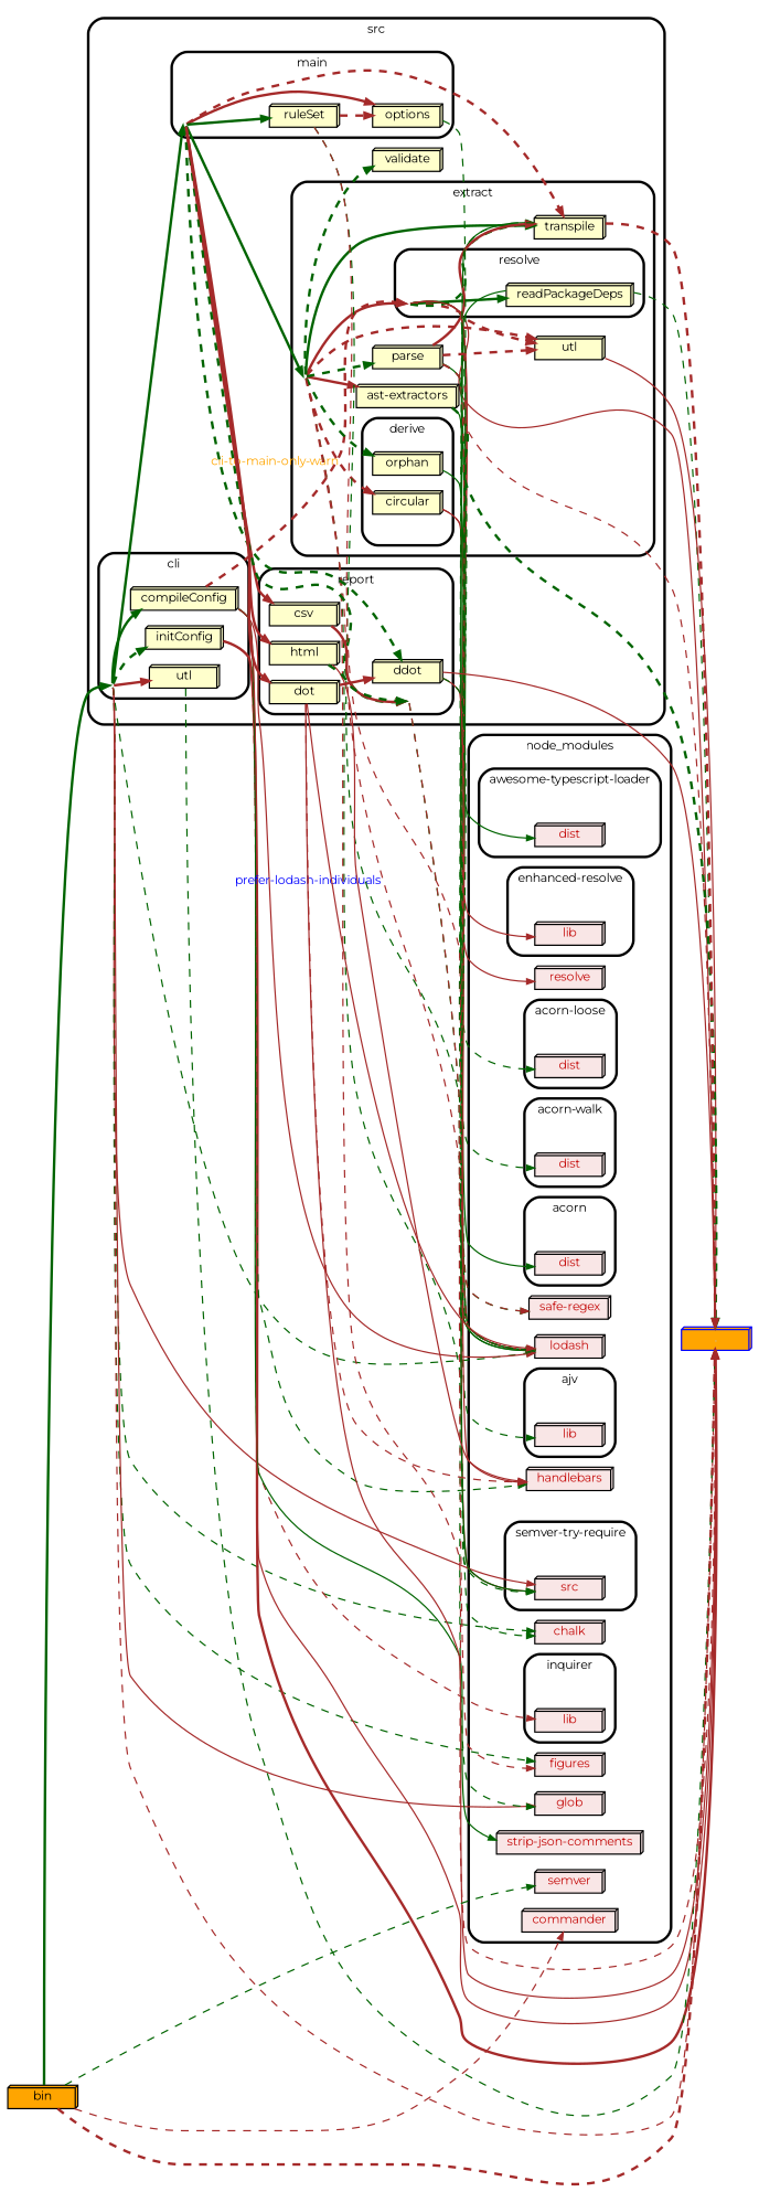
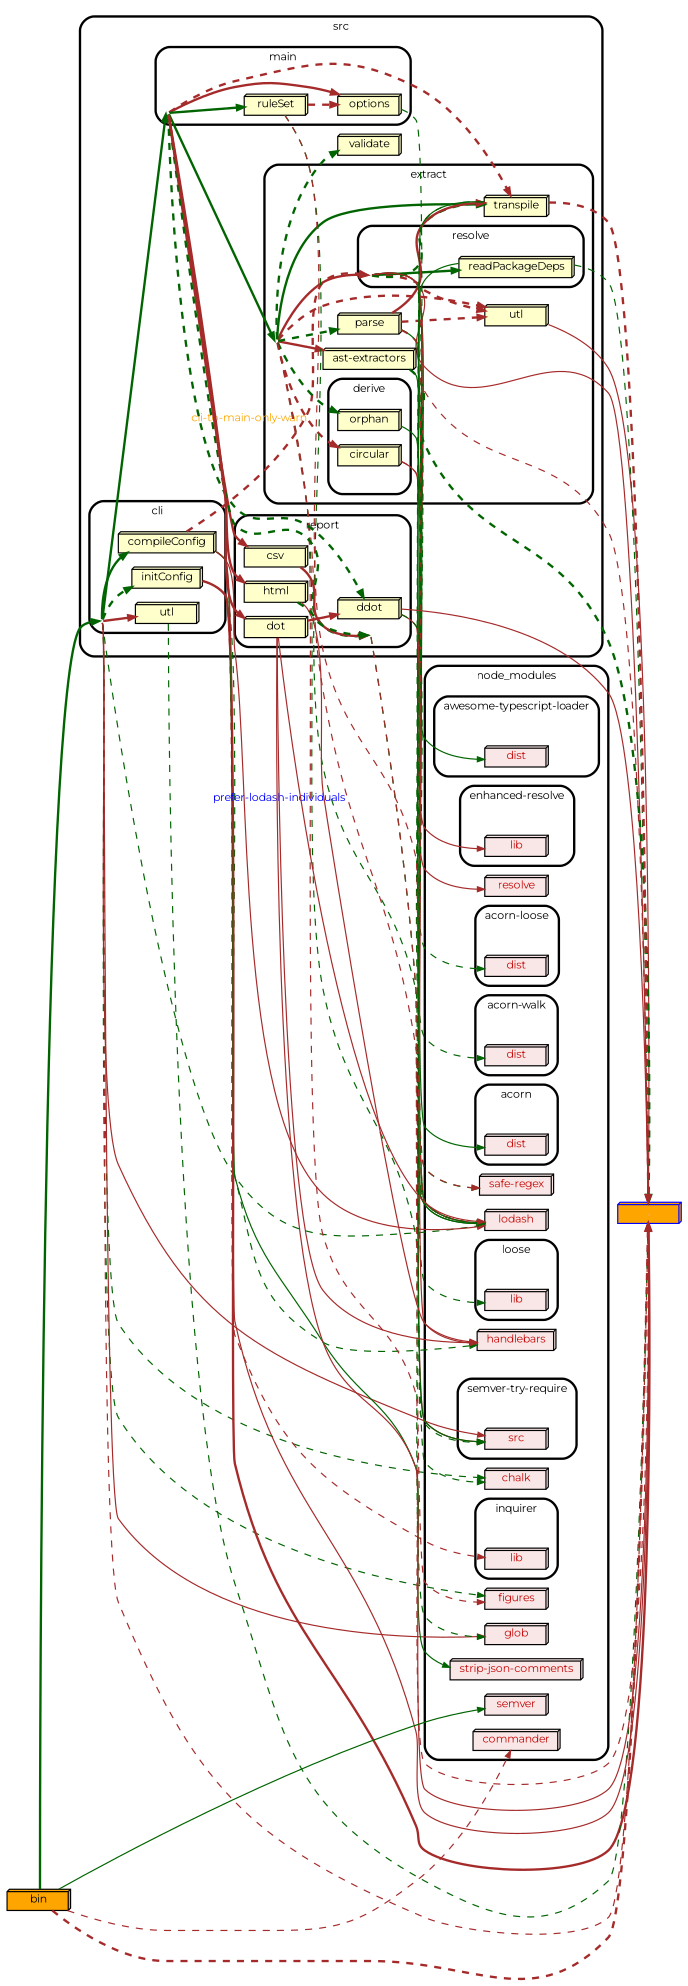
  strict digraph {
    compound=true
    fillcolor="#ffffff"
    fontname=Montserrat
    fontsize=9
    nodesep=0.16
    rankdir=LR
    ranksep=0.18
    splines=true
    style="rounded,bold,filled"
    node [color=black fillcolor="#ffffcc" fontcolor=black fontname=Montserrat fontsize=9 shape=box3d style="rounded, filled"]
    edge [arrowhead=normal arrowsize=0.6 color=brown fontname=Montserrat fontsize=9 penwidth=1.0 style=dashed]
    "node_modules/acorn-loose" [height=0.2 shape=point style=invis width=0.05]
    n2 [fillcolor="#c40b0a1a" fontcolor="#c40b0a" height=0.2 label=<dist>]
    "node_modules/acorn-walk" [height=0.2 shape=point style=invis width=0.05]
    n4 [fillcolor="#c40b0a1a" fontcolor="#c40b0a" height=0.2 label=<dist>]
    "node_modules/acorn" [height=0.2 shape=point style=invis width=0.05]
    n6 [fillcolor="#c40b0a1a" fontcolor="#c40b0a" height=0.2 label=<dist>]
    "node_modules/ajv" [height=0.2 shape=point style=invis width=0.05]
    n8 [fillcolor="#c40b0a1a" fontcolor="#c40b0a" height=0.2 label=<lib>]
    "node_modules/awesome-typescript-loader" [height=0.2 shape=point style=invis width=0.05]
    n10 [fillcolor="#c40b0a1a" fontcolor="#c40b0a" height=0.2 label=<dist>]
    "node_modules/enhanced-resolve" [height=0.2 shape=point style=invis width=0.05]
    n12 [fillcolor="#c40b0a1a" fontcolor="#c40b0a" height=0.2 label=<lib>]
    "node_modules/inquirer" [height=0.2 shape=point style=invis width=0.05]
    n14 [fillcolor="#c40b0a1a" fontcolor="#c40b0a" height=0.2 label=<lib>]
    "node_modules/semver-try-require" [height=0.2 shape=point style=invis width=0.05]
    n16 [fillcolor="#c40b0a1a" fontcolor="#c40b0a" height=0.2 label=<src>]
    n17 [fillcolor="#c40b0a1a" fontcolor="#c40b0a" height=0.2 label=<commander>]
    n18 [fillcolor="#c40b0a1a" fontcolor="#c40b0a" height=0.2 label=<semver>]
    node_modules [height=0.2 shape=point style=invis width=0.05]
    n20 [fillcolor="#c40b0a1a" fontcolor="#c40b0a" height=0.2 label=<chalk>]
    n21 [fillcolor="#c40b0a1a" fontcolor="#c40b0a" height=0.2 label=<figures>]
    n22 [fillcolor="#c40b0a1a" fontcolor="#c40b0a" height=0.2 label=<glob>]
    n23 [fillcolor="#c40b0a1a" fontcolor="#c40b0a" height=0.2 label=<handlebars>]
    n24 [fillcolor="#c40b0a1a" fontcolor="#c40b0a" height=0.2 label=<lodash>]
    n25 [fillcolor="#c40b0a1a" fontcolor="#c40b0a" height=0.2 label=<resolve>]
    n26 [fillcolor="#c40b0a1a" fontcolor="#c40b0a" height=0.2 label=<safe-regex>]
    n27 [fillcolor="#c40b0a1a" fontcolor="#c40b0a" height=0.2 label=<strip-json-comments>]
    n28 [height=0.2 label=<cli> shape=point style=invis width=0.05]
    n29 [height=0.2 label=<initConfig>]
    n30 [height=0.2 label=<utl>]
    n31 [height=0.2 label=<compileConfig>]
    n32 [height=0.2 label=<circular>]
    n33 [height=0.2 label=<orphan>]
    "src/extract/derive" [height=0.2 shape=point style=invis width=0.05]
    n35 [height=0.2 label=<resolve> shape=point style=invis width=0.05]
    n36 [height=0.2 label=<readPackageDeps>]
    n37 [height=0.2 label=<extract> shape=point style=invis width=0.05]
    n38 [height=0.2 label=<utl>]
    n39 [height=0.2 label=<ast-extractors>]
    n40 [height=0.2 label=<parse>]
    n41 [height=0.2 label=<transpile>]
    n42 [height=0.2 label=<main> shape=point style=invis width=0.05]
    n43 [height=0.2 label=<options>]
    n44 [height=0.2 label=<ruleSet>]
    n45 [height=0.2 label=<csv>]
    n46 [height=0.2 label=<ddot>]
    n47 [height=0.2 label=<dot>]
    n48 [height=0.2 label=<report> shape=point style=invis width=0.05]
    n49 [height=0.2 label=<html>]
    src [height=0.2 shape=point style=invis width=0.05]
    n51 [height=0.2 label=<validate>]
    n52 [color=blue fillcolor=orange fontcolor=grey height=0.2 label="." style="rounded, filled,filled"]
    n53 [fillcolor=orange height=0.2 label=bin style="rounded, filled,filled"]
    subgraph cluster_1 {
      label=node_modules
      n17
      n18
      node_modules
      n20
      n21
      n22
      n23
      n24
      n25
      n26
      n27
      subgraph cluster_2 {
        label="acorn-loose"
        "node_modules/acorn-loose"
        n2
      }
      subgraph cluster_3 {
        label="acorn-walk"
        "node_modules/acorn-walk"
        n4
      }
      subgraph cluster_4 {
        label=acorn
        "node_modules/acorn"
        n6
      }
      subgraph cluster_5 {
-       label=ajv
+       label=loose
        "node_modules/ajv"
        n8
      }
      subgraph cluster_6 {
        label="awesome-typescript-loader"
        "node_modules/awesome-typescript-loader"
        n10
      }
      subgraph cluster_7 {
        label="enhanced-resolve"
        "node_modules/enhanced-resolve"
        n12
      }
      subgraph cluster_8 {
        label=inquirer
        "node_modules/inquirer"
        n14
      }
      subgraph cluster_9 {
        label="semver-try-require"
        "node_modules/semver-try-require"
        n16
      }
    }
    subgraph cluster_10 {
      label=src
      src
      n51
      subgraph cluster_11 {
        label=cli
        n28
        n29
        n30
        n31
      }
      subgraph cluster_12 {
        label=extract
        n37
        n38
        n39
        n40
        n41
        subgraph cluster_13 {
          label=derive
          n32
          n33
          "src/extract/derive"
        }
        subgraph cluster_14 {
          label=resolve
          n35
          n36
        }
      }
      subgraph cluster_15 {
        label=main
        n42
        n43
        n44
      }
      subgraph cluster_16 {
        label=report
        n45
        n46
        n47
        n48
        n49
      }
    }
    n28 -> n16 [style=bold]
    n28 -> n20 [color=darkgreen]
    n28 -> n21 [color=darkgreen]
    n28 -> n22 [style=bold]
    n28 -> n24 [color=darkgreen]
    n28 -> n29 [color=darkgreen penwidth=2.0]
    n28 -> n30 [penwidth=2.0 style=bold]
    n28 -> n31 [color=darkgreen penwidth=2.0 style=bold]
    n28 -> n42 [color=darkgreen penwidth=2.0 style=bold]
    n28 -> n52
    n29 -> n14
-   n31 -> n23 [color=darkgreen]
+   n29 -> n23 [color=darkgreen]
    n29 -> n52 [penwidth=2.0 style=bold]
    n30 -> n52 [color=darkgreen]
    n31 -> n24 [style=bold]
    n31 -> n27 [color=darkgreen style=bold]
    n31 -> n35 [fontcolor=orange penwidth=2.0 xlabel="cli-to-main-only-warn"]
    n31 -> n52 [style=bold]
    n32 -> n16 [style=bold]
    n32 -> n24
    n33 -> n24 [color=darkgreen style=bold]
    n35 -> n10 [color=darkgreen style=bold]
    n35 -> n12 [style=bold]
    n35 -> n24 [color=darkgreen]
    n35 -> n25 [style=bold]
    n35 -> n36 [color=darkgreen penwidth=2.0 style=bold]
    n35 -> n38 [penwidth=2.0]
    n35 -> n41 [color=darkgreen penwidth=2.0]
    n35 -> n52 [style=bold]
    n36 -> n24 [color=darkgreen style=bold]
    n36 -> n52 [color=darkgreen]
    n37 -> n22 [color=darkgreen]
    n37 -> n24 [fontcolor=blue xlabel="prefer-lodash-individuals"]
    n37 -> n32 [penwidth=2.0]
    n37 -> n33 [color=darkgreen penwidth=2.0]
    n37 -> n35 [penwidth=2.0 style=bold]
    n37 -> n38 [penwidth=2.0]
    n37 -> n39 [penwidth=2.0 style=bold]
    n37 -> n40 [color=darkgreen penwidth=2.0]
    n37 -> n41 [color=darkgreen penwidth=2.0 style=bold]
    n37 -> n51 [color=darkgreen penwidth=2.0]
    n37 -> n52
    n38 -> n52 [style=bold]
    n39 -> n4 [color=darkgreen]
    n39 -> n16 [color=darkgreen style=bold]
    n39 -> n52 [color=darkgreen penwidth=2.0]
    n40 -> n2 [color=darkgreen]
    n40 -> n6 [color=darkgreen style=bold]
    n40 -> n24
    n40 -> n38 [penwidth=2.0]
    n40 -> n41 [penwidth=2.0 style=bold]
    n40 -> n52
    n41 -> n16 [color=darkgreen]
-   n24 -> n41 [color=darkgreen style=bold]
+   n41 -> n24 [color=darkgreen style=bold]
    n41 -> n52 [penwidth=2.0]
    n42 -> n37 [color=darkgreen penwidth=2.0 style=bold]
    n42 -> n41 [penwidth=2.0]
    n42 -> n43 [penwidth=2.0 style=bold]
    n42 -> n44 [color=darkgreen penwidth=2.0 style=bold]
    n42 -> n45 [penwidth=2.0 style=bold]
    n42 -> n46 [color=darkgreen penwidth=2.0]
    n42 -> n47 [penwidth=2.0 style=bold]
    n42 -> n48 [color=darkgreen penwidth=2.0]
    n42 -> n49 [penwidth=2.0 style=bold]
    n43 -> n26 [color=darkgreen]
    n44 -> n8 [color=darkgreen]
    n44 -> n26
    n44 -> n43 [penwidth=2.0]
    n45 -> n48 [penwidth=2.0 style=bold]
    n46 -> n23 [style=bold]
    n46 -> n24 [color=darkgreen]
    n46 -> n52 [style=bold]
-   n47 -> n23
+   n47 -> n23 [style=bold]
    n47 -> n24 [style=bold]
    n47 -> n46 [penwidth=2.0 style=bold]
    n47 -> n52 [style=bold]
    n48 -> n20 [color=darkgreen]
    n48 -> n21
    n49 -> n23 [style=bold]
    n49 -> n48 [color=darkgreen penwidth=2.0]
    n53 -> n17
-   n53 -> n18 [color=darkgreen]
+   n53 -> n18 [color=darkgreen style=bold]
    n53 -> n28 [color=darkgreen penwidth=2.0 style=bold]
    n53 -> n52 [penwidth=2.0]
  }
